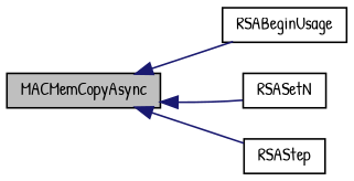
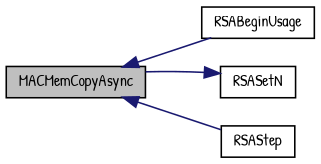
  digraph {
    fontname="Patrick Hand"
    rankdir=LR
    node [color=black fillcolor=white fontname="Patrick Hand" fontsize=10 shape=record style=filled]
    edge [color=midnightblue dir=back fontname="Patrick Hand" fontsize=10 labelfontname=Helvetica labelfontsize=10 style=solid]
    n1 [fillcolor=grey75 fontcolor=black height=0.2 label=MACMemCopyAsync width=0.4]
    n2 [height=0.2 label=RSABeginUsage width=0.4]
    n3 [height=0.2 label=RSASetN width=0.4]
    n4 [height=0.2 label=RSAStep width=0.4]
    n1 -> n2
-   n1 -> n3
+   n3 -> n1
    n1 -> n4
  }
